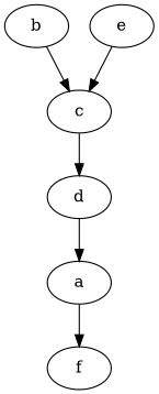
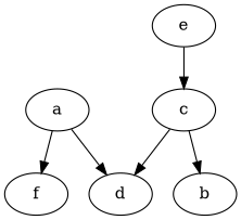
  digraph {
    d
    a
    f
    b
    c
    e
-   d -> a
+   a -> d
    a -> f
-   b -> c
+   c -> b
    c -> d
    e -> c
  }
